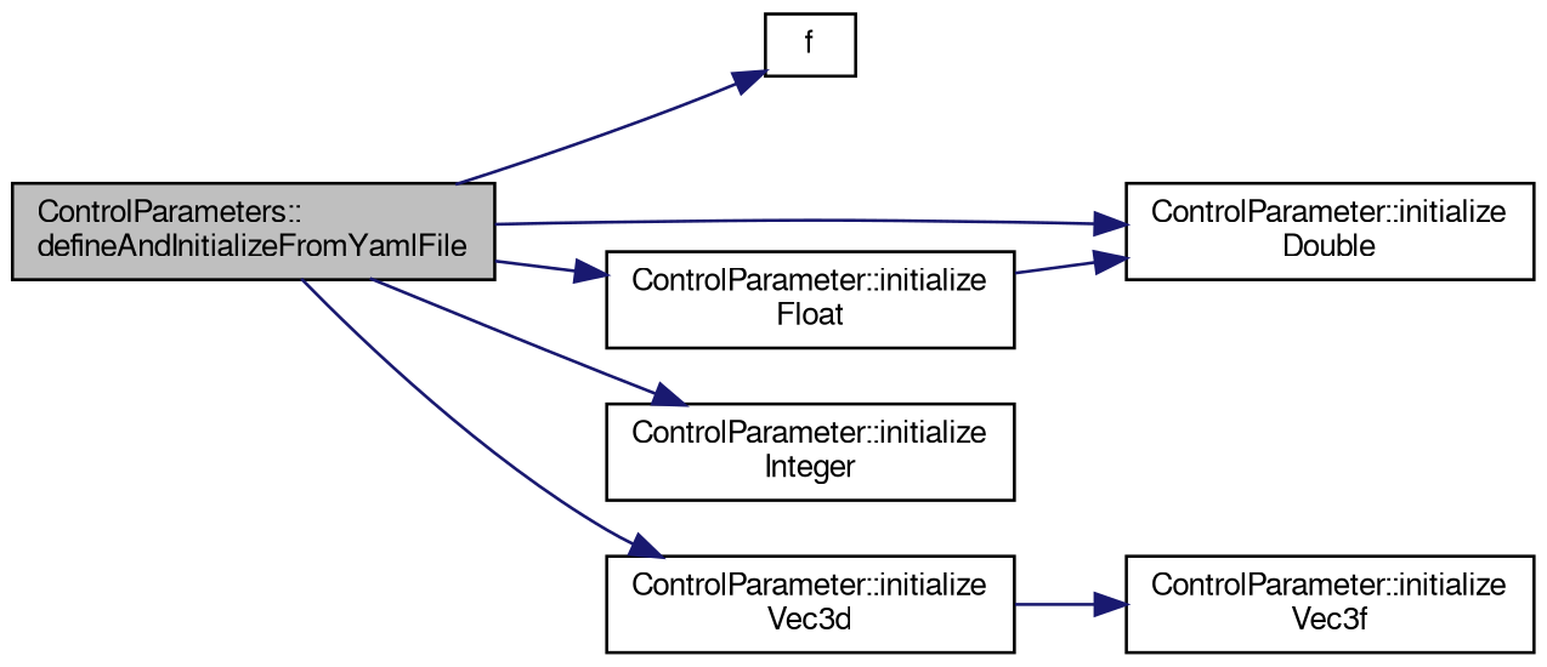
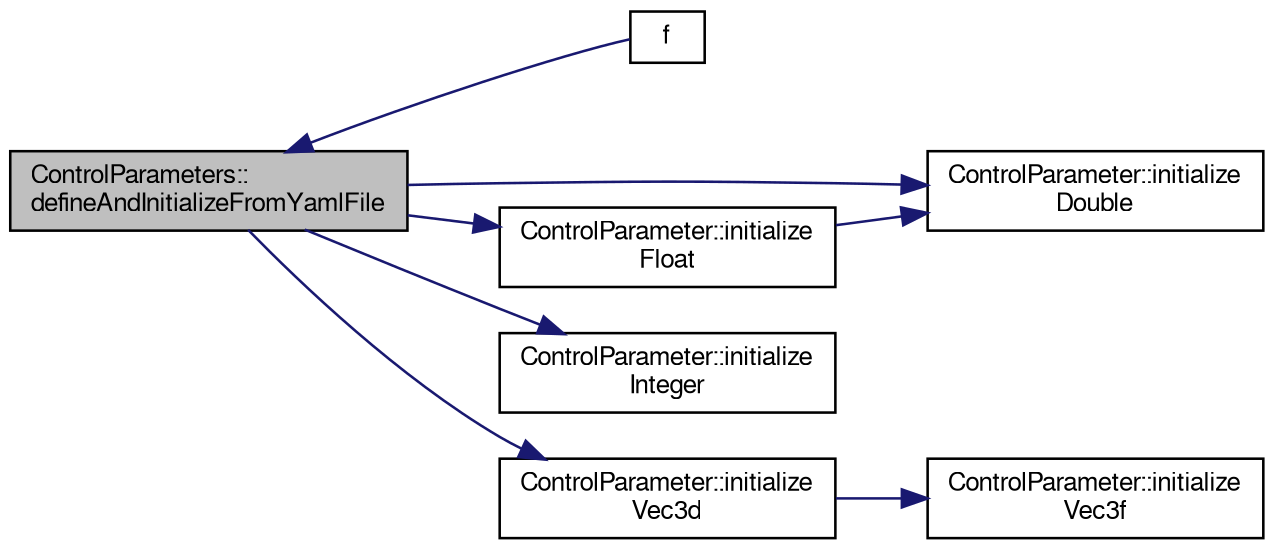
  digraph {
    rankdir=LR
    node [color=black fillcolor=white fontname=FreeSans fontsize=10 shape=record style=filled]
    edge [color=midnightblue fontname=FreeSans fontsize=10 labelfontname=FreeSans labelfontsize=10 style=solid]
    n1 [fillcolor=grey75 fontcolor=black height=0.2 label="ControlParameters::\ldefineAndInitializeFromYamlFile" width=0.4]
    n2 [height=0.2 label=f width=0.4]
    n3 [height=0.2 label="ControlParameter::initialize\lDouble" width=0.4]
    n4 [height=0.2 label="ControlParameter::initialize\lFloat" width=0.4]
    n5 [height=0.2 label="ControlParameter::initialize\lInteger" width=0.4]
    n6 [height=0.2 label="ControlParameter::initialize\lVec3d" width=0.4]
    n7 [height=0.2 label="ControlParameter::initialize\lVec3f" width=0.4]
-   n1 -> n2
+   n2 -> n1
    n1 -> n3
    n1 -> n4
    n1 -> n5
    n1 -> n6
    n4 -> n3
    n6 -> n7
  }
